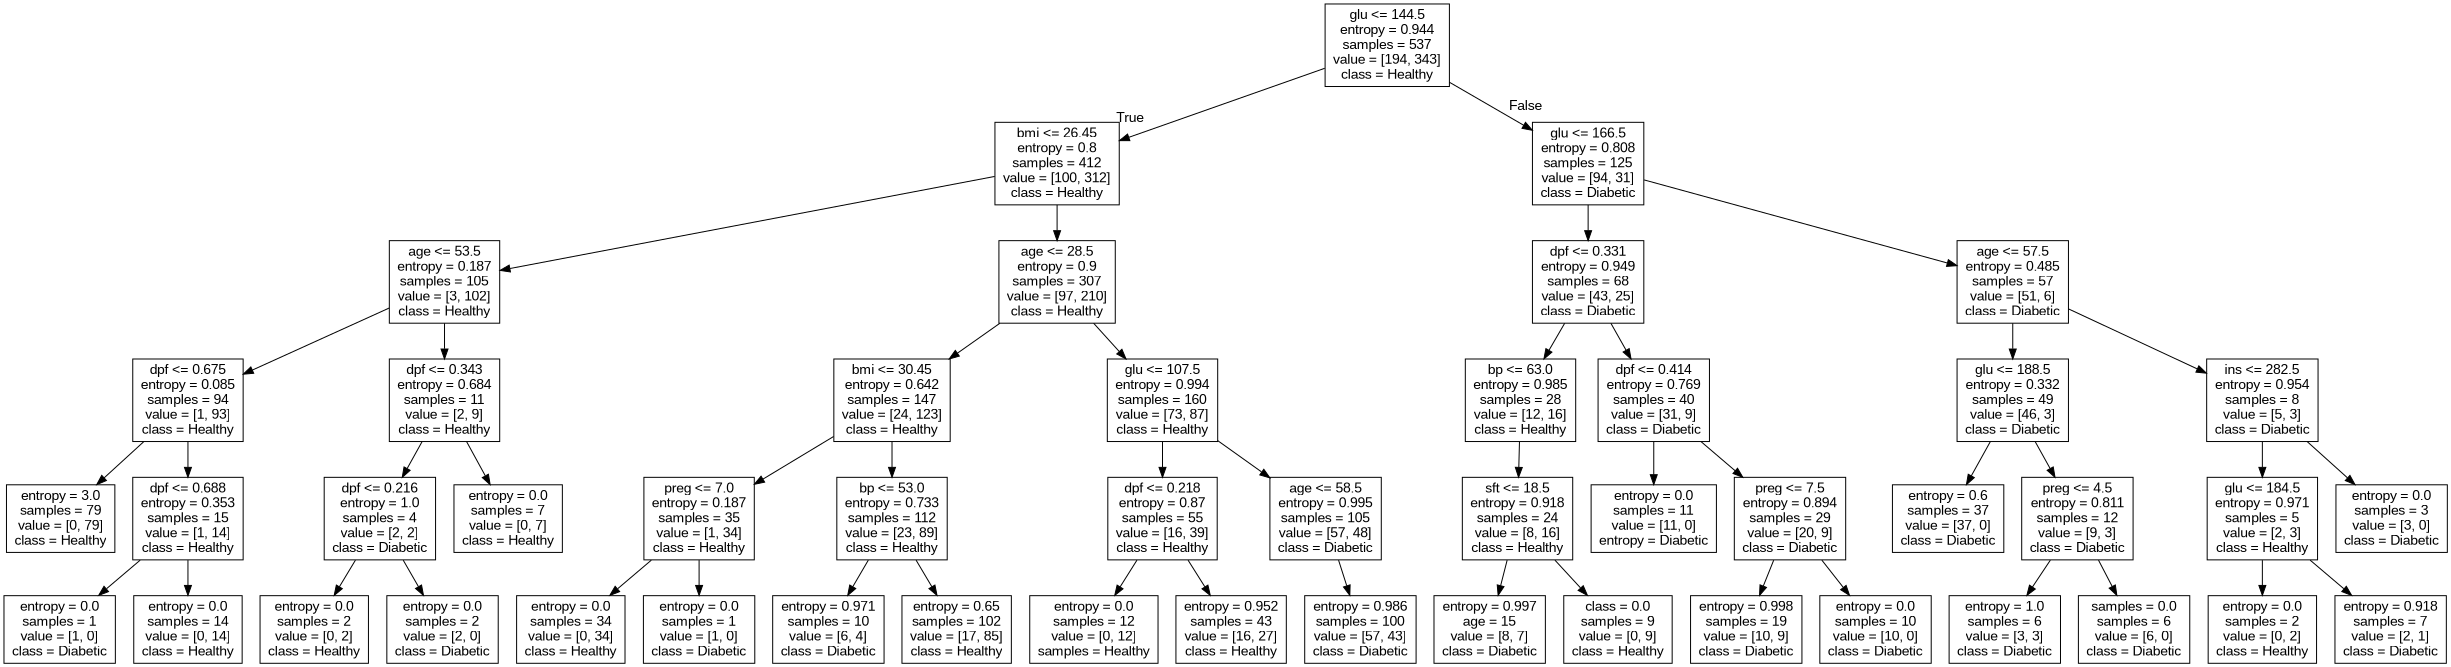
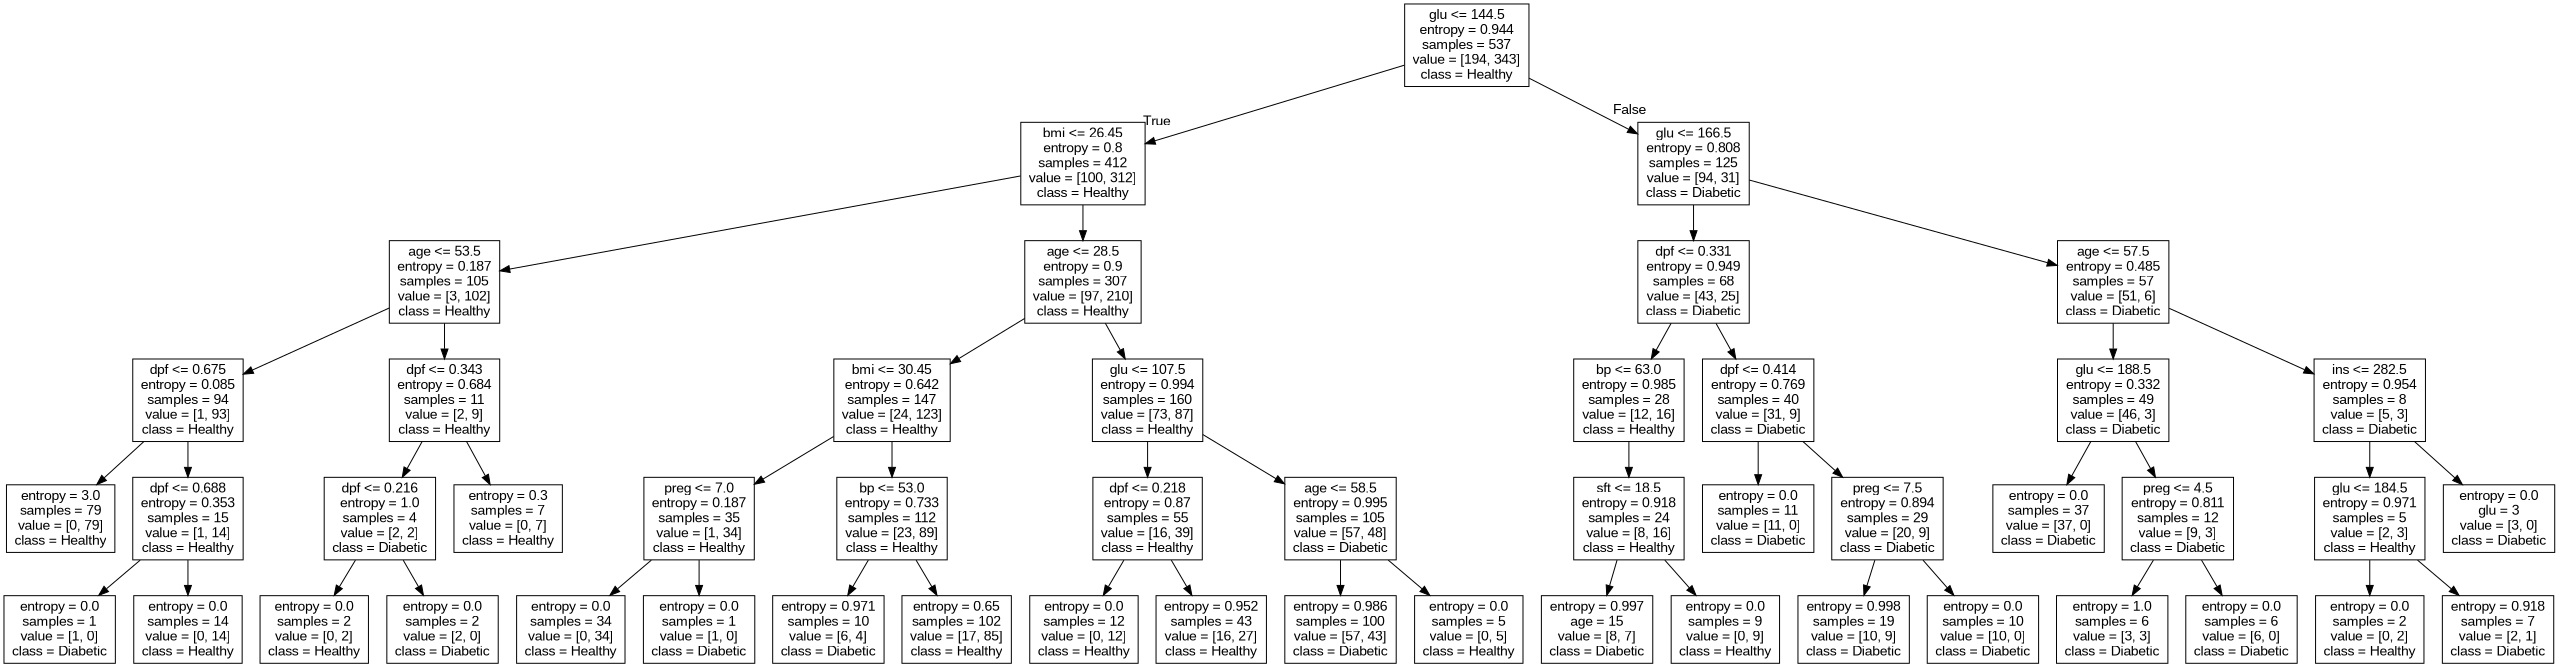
  digraph {
    fontname="Liberation Sans"
    node [fontname="Liberation Sans" shape=box]
    edge [fontname="Liberation Sans"]
    n1 [label="glu <= 144.5\nentropy = 0.944\nsamples = 537\nvalue = [194, 343]\nclass = Healthy"]
    n2 [label="bmi <= 26.45\nentropy = 0.8\nsamples = 412\nvalue = [100, 312]\nclass = Healthy"]
    n3 [label="glu <= 166.5\nentropy = 0.808\nsamples = 125\nvalue = [94, 31]\nclass = Diabetic"]
    n4 [label="age <= 53.5\nentropy = 0.187\nsamples = 105\nvalue = [3, 102]\nclass = Healthy"]
    n5 [label="age <= 28.5\nentropy = 0.9\nsamples = 307\nvalue = [97, 210]\nclass = Healthy"]
    n6 [label="dpf <= 0.331\nentropy = 0.949\nsamples = 68\nvalue = [43, 25]\nclass = Diabetic"]
    n7 [label="age <= 57.5\nentropy = 0.485\nsamples = 57\nvalue = [51, 6]\nclass = Diabetic"]
    n8 [label="dpf <= 0.675\nentropy = 0.085\nsamples = 94\nvalue = [1, 93]\nclass = Healthy"]
    n9 [label="dpf <= 0.343\nentropy = 0.684\nsamples = 11\nvalue = [2, 9]\nclass = Healthy"]
    n10 [label="bmi <= 30.45\nentropy = 0.642\nsamples = 147\nvalue = [24, 123]\nclass = Healthy"]
    n11 [label="glu <= 107.5\nentropy = 0.994\nsamples = 160\nvalue = [73, 87]\nclass = Healthy"]
    n12 [label="entropy = 3.0\nsamples = 79\nvalue = [0, 79]\nclass = Healthy"]
    n13 [label="dpf <= 0.688\nentropy = 0.353\nsamples = 15\nvalue = [1, 14]\nclass = Healthy"]
    n14 [label="dpf <= 0.216\nentropy = 1.0\nsamples = 4\nvalue = [2, 2]\nclass = Diabetic"]
-   n15 [label="entropy = 0.0\nsamples = 7\nvalue = [0, 7]\nclass = Healthy"]
+   n15 [label="entropy = 0.3\nsamples = 7\nvalue = [0, 7]\nclass = Healthy"]
    n16 [label="entropy = 0.0\nsamples = 1\nvalue = [1, 0]\nclass = Diabetic"]
    n17 [label="entropy = 0.0\nsamples = 14\nvalue = [0, 14]\nclass = Healthy"]
    n18 [label="entropy = 0.0\nsamples = 2\nvalue = [0, 2]\nclass = Healthy"]
    n19 [label="entropy = 0.0\nsamples = 2\nvalue = [2, 0]\nclass = Diabetic"]
    n20 [label="preg <= 7.0\nentropy = 0.187\nsamples = 35\nvalue = [1, 34]\nclass = Healthy"]
    n21 [label="bp <= 53.0\nentropy = 0.733\nsamples = 112\nvalue = [23, 89]\nclass = Healthy"]
    n22 [label="dpf <= 0.218\nentropy = 0.87\nsamples = 55\nvalue = [16, 39]\nclass = Healthy"]
    n23 [label="age <= 58.5\nentropy = 0.995\nsamples = 105\nvalue = [57, 48]\nclass = Diabetic"]
    n24 [label="entropy = 0.0\nsamples = 34\nvalue = [0, 34]\nclass = Healthy"]
    n25 [label="entropy = 0.0\nsamples = 1\nvalue = [1, 0]\nclass = Diabetic"]
    n26 [label="entropy = 0.971\nsamples = 10\nvalue = [6, 4]\nclass = Diabetic"]
    n27 [label="entropy = 0.65\nsamples = 102\nvalue = [17, 85]\nclass = Healthy"]
-   n28 [label="entropy = 0.0\nsamples = 12\nvalue = [0, 12]\nsamples = Healthy"]
+   n28 [label="entropy = 0.0\nsamples = 12\nvalue = [0, 12]\nclass = Healthy"]
    n29 [label="entropy = 0.952\nsamples = 43\nvalue = [16, 27]\nclass = Healthy"]
    n30 [label="entropy = 0.986\nsamples = 100\nvalue = [57, 43]\nclass = Diabetic"]
+   n31 [label="entropy = 0.0\nsamples = 5\nvalue = [0, 5]\nclass = Healthy"]
    n32 [label="bp <= 63.0\nentropy = 0.985\nsamples = 28\nvalue = [12, 16]\nclass = Healthy"]
    n33 [label="dpf <= 0.414\nentropy = 0.769\nsamples = 40\nvalue = [31, 9]\nclass = Diabetic"]
    n34 [label="glu <= 188.5\nentropy = 0.332\nsamples = 49\nvalue = [46, 3]\nclass = Diabetic"]
    n35 [label="ins <= 282.5\nentropy = 0.954\nsamples = 8\nvalue = [5, 3]\nclass = Diabetic"]
    n36 [label="sft <= 18.5\nentropy = 0.918\nsamples = 24\nvalue = [8, 16]\nclass = Healthy"]
-   n37 [label="entropy = 0.0\nsamples = 11\nvalue = [11, 0]\nentropy = Diabetic"]
+   n37 [label="entropy = 0.0\nsamples = 11\nvalue = [11, 0]\nclass = Diabetic"]
    n38 [label="preg <= 7.5\nentropy = 0.894\nsamples = 29\nvalue = [20, 9]\nclass = Diabetic"]
    n39 [label="entropy = 0.997\nage = 15\nvalue = [8, 7]\nclass = Diabetic"]
-   n40 [label="class = 0.0\nsamples = 9\nvalue = [0, 9]\nclass = Healthy"]
+   n40 [label="entropy = 0.0\nsamples = 9\nvalue = [0, 9]\nclass = Healthy"]
    n41 [label="entropy = 0.998\nsamples = 19\nvalue = [10, 9]\nclass = Diabetic"]
    n42 [label="entropy = 0.0\nsamples = 10\nvalue = [10, 0]\nclass = Diabetic"]
-   n43 [label="entropy = 0.6\nsamples = 37\nvalue = [37, 0]\nclass = Diabetic"]
+   n43 [label="entropy = 0.0\nsamples = 37\nvalue = [37, 0]\nclass = Diabetic"]
    n44 [label="preg <= 4.5\nentropy = 0.811\nsamples = 12\nvalue = [9, 3]\nclass = Diabetic"]
    n45 [label="glu <= 184.5\nentropy = 0.971\nsamples = 5\nvalue = [2, 3]\nclass = Healthy"]
-   n46 [label="entropy = 0.0\nsamples = 3\nvalue = [3, 0]\nclass = Diabetic"]
+   n46 [label="entropy = 0.0\nglu = 3\nvalue = [3, 0]\nclass = Diabetic"]
    n47 [label="entropy = 1.0\nsamples = 6\nvalue = [3, 3]\nclass = Diabetic"]
-   n48 [label="samples = 0.0\nsamples = 6\nvalue = [6, 0]\nclass = Diabetic"]
+   n48 [label="entropy = 0.0\nsamples = 6\nvalue = [6, 0]\nclass = Diabetic"]
    n49 [label="entropy = 0.0\nsamples = 2\nvalue = [0, 2]\nclass = Healthy"]
    n50 [label="entropy = 0.918\nsamples = 7\nvalue = [2, 1]\nclass = Diabetic"]
    n1 -> n2 [headlabel=True labelangle=45 labeldistance=2.5]
    n1 -> n3 [headlabel=False labelangle=-45 labeldistance=2.5]
    n2 -> n4
    n2 -> n5
    n3 -> n6
    n3 -> n7
    n4 -> n8
    n4 -> n9
    n5 -> n10
    n5 -> n11
    n6 -> n32
    n6 -> n33
    n7 -> n34
    n7 -> n35
    n8 -> n12
    n8 -> n13
    n9 -> n14
    n9 -> n15
    n10 -> n20
    n10 -> n21
    n11 -> n22
    n11 -> n23
    n13 -> n16
    n13 -> n17
    n14 -> n18
    n14 -> n19
    n20 -> n24
    n20 -> n25
    n21 -> n26
    n21 -> n27
    n22 -> n28
    n22 -> n29
    n23 -> n30
+   n23 -> n31
    n32 -> n36
    n33 -> n37
    n33 -> n38
    n34 -> n43
    n34 -> n44
    n35 -> n45
    n35 -> n46
    n36 -> n39
    n36 -> n40
    n38 -> n41
    n38 -> n42
    n44 -> n47
    n44 -> n48
    n45 -> n49
    n45 -> n50
  }
